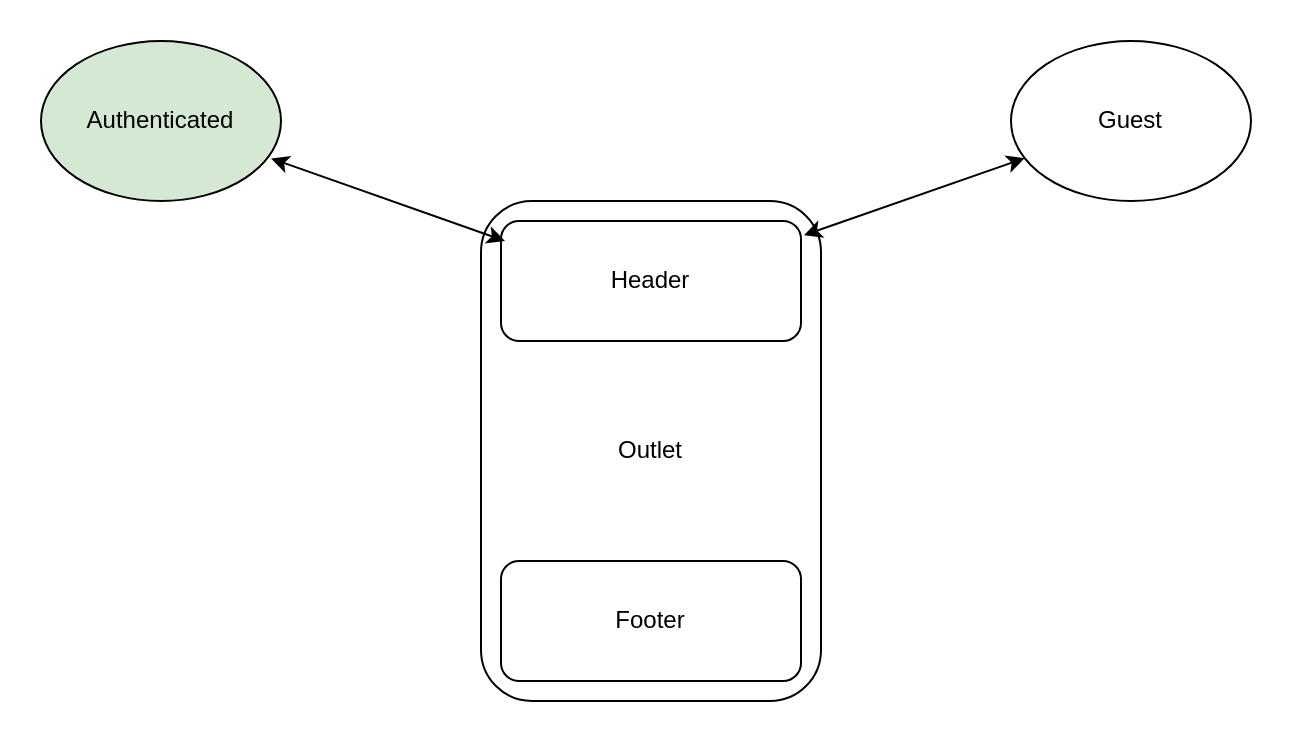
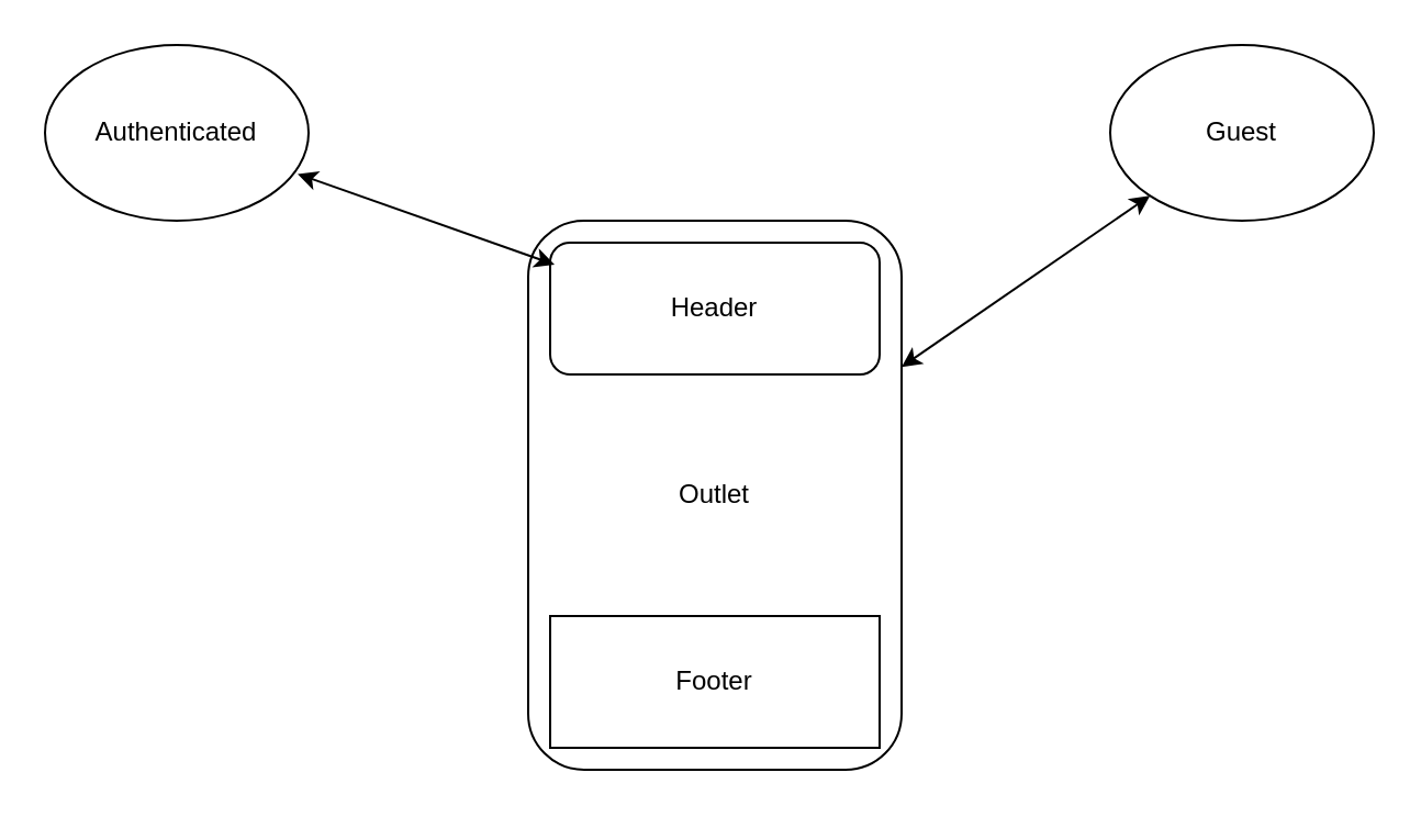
  <mxCell id="0" />
  <mxCell id="1" parent="0" />
  <mxCell id="2" value="Outlet" style="rounded=1;whiteSpace=wrap;html=1;" vertex="1" parent="1"><mxGeometry x="240" y="100" width="170" height="250" as="geometry" /></mxCell>
- <mxCell id="3" value="Authenticated" style="ellipse;whiteSpace=wrap;html=1;fillColor=#d5e8d4;" vertex="1" parent="1"><mxGeometry x="20" y="20" width="120" height="80" as="geometry" /></mxCell>
+ <mxCell id="3" value="Authenticated" style="ellipse;whiteSpace=wrap;html=1;" vertex="1" parent="1"><mxGeometry x="20" y="20" width="120" height="80" as="geometry" /></mxCell>
  <mxCell id="4" value="Guest" style="ellipse;whiteSpace=wrap;html=1;" vertex="1" parent="1"><mxGeometry x="505" y="20" width="120" height="80" as="geometry" /></mxCell>
  <mxCell id="5" value="Header" style="rounded=1;whiteSpace=wrap;html=1;" vertex="1" parent="1"><mxGeometry x="250" y="110" width="150" height="60" as="geometry" /></mxCell>
- <mxCell id="6" value="Footer" style="rounded=1;whiteSpace=wrap;html=1;" vertex="1" parent="1"><mxGeometry x="250" y="280" width="150" height="60" as="geometry" /></mxCell>
+ <mxCell id="6" value="Footer" style="whiteSpace=wrap;html=1;rounded=0;" vertex="1" parent="1"><mxGeometry x="250" y="280" width="150" height="60" as="geometry" /></mxCell>
  <mxCell id="7" value="" style="endArrow=classic;startArrow=classic;html=1;" edge="1" parent="1"><mxGeometry width="50" height="50" relative="1" as="geometry"><mxPoint x="135.027" y="78.716" as="sourcePoint" /><mxPoint x="252" y="120" as="targetPoint" /></mxGeometry></mxCell>
- <mxCell id="8" value="" style="endArrow=classic;startArrow=classic;html=1;entryX=1.01;entryY=0.118;entryDx=0;entryDy=0;entryPerimeter=0;" edge="1" parent="1" source="4" target="5"><mxGeometry width="50" height="50" relative="1" as="geometry"><mxPoint x="340" y="50" as="sourcePoint" /><mxPoint x="306.97" y="130" as="targetPoint" /></mxGeometry></mxCell>
+ <mxCell id="8" value="" style="endArrow=classic;startArrow=classic;html=1;" edge="1" parent="1" source="4" target="2"><mxGeometry width="50" height="50" relative="1" as="geometry"><mxPoint x="340" y="50" as="sourcePoint" /><mxPoint x="306.97" y="130" as="targetPoint" /></mxGeometry></mxCell>
